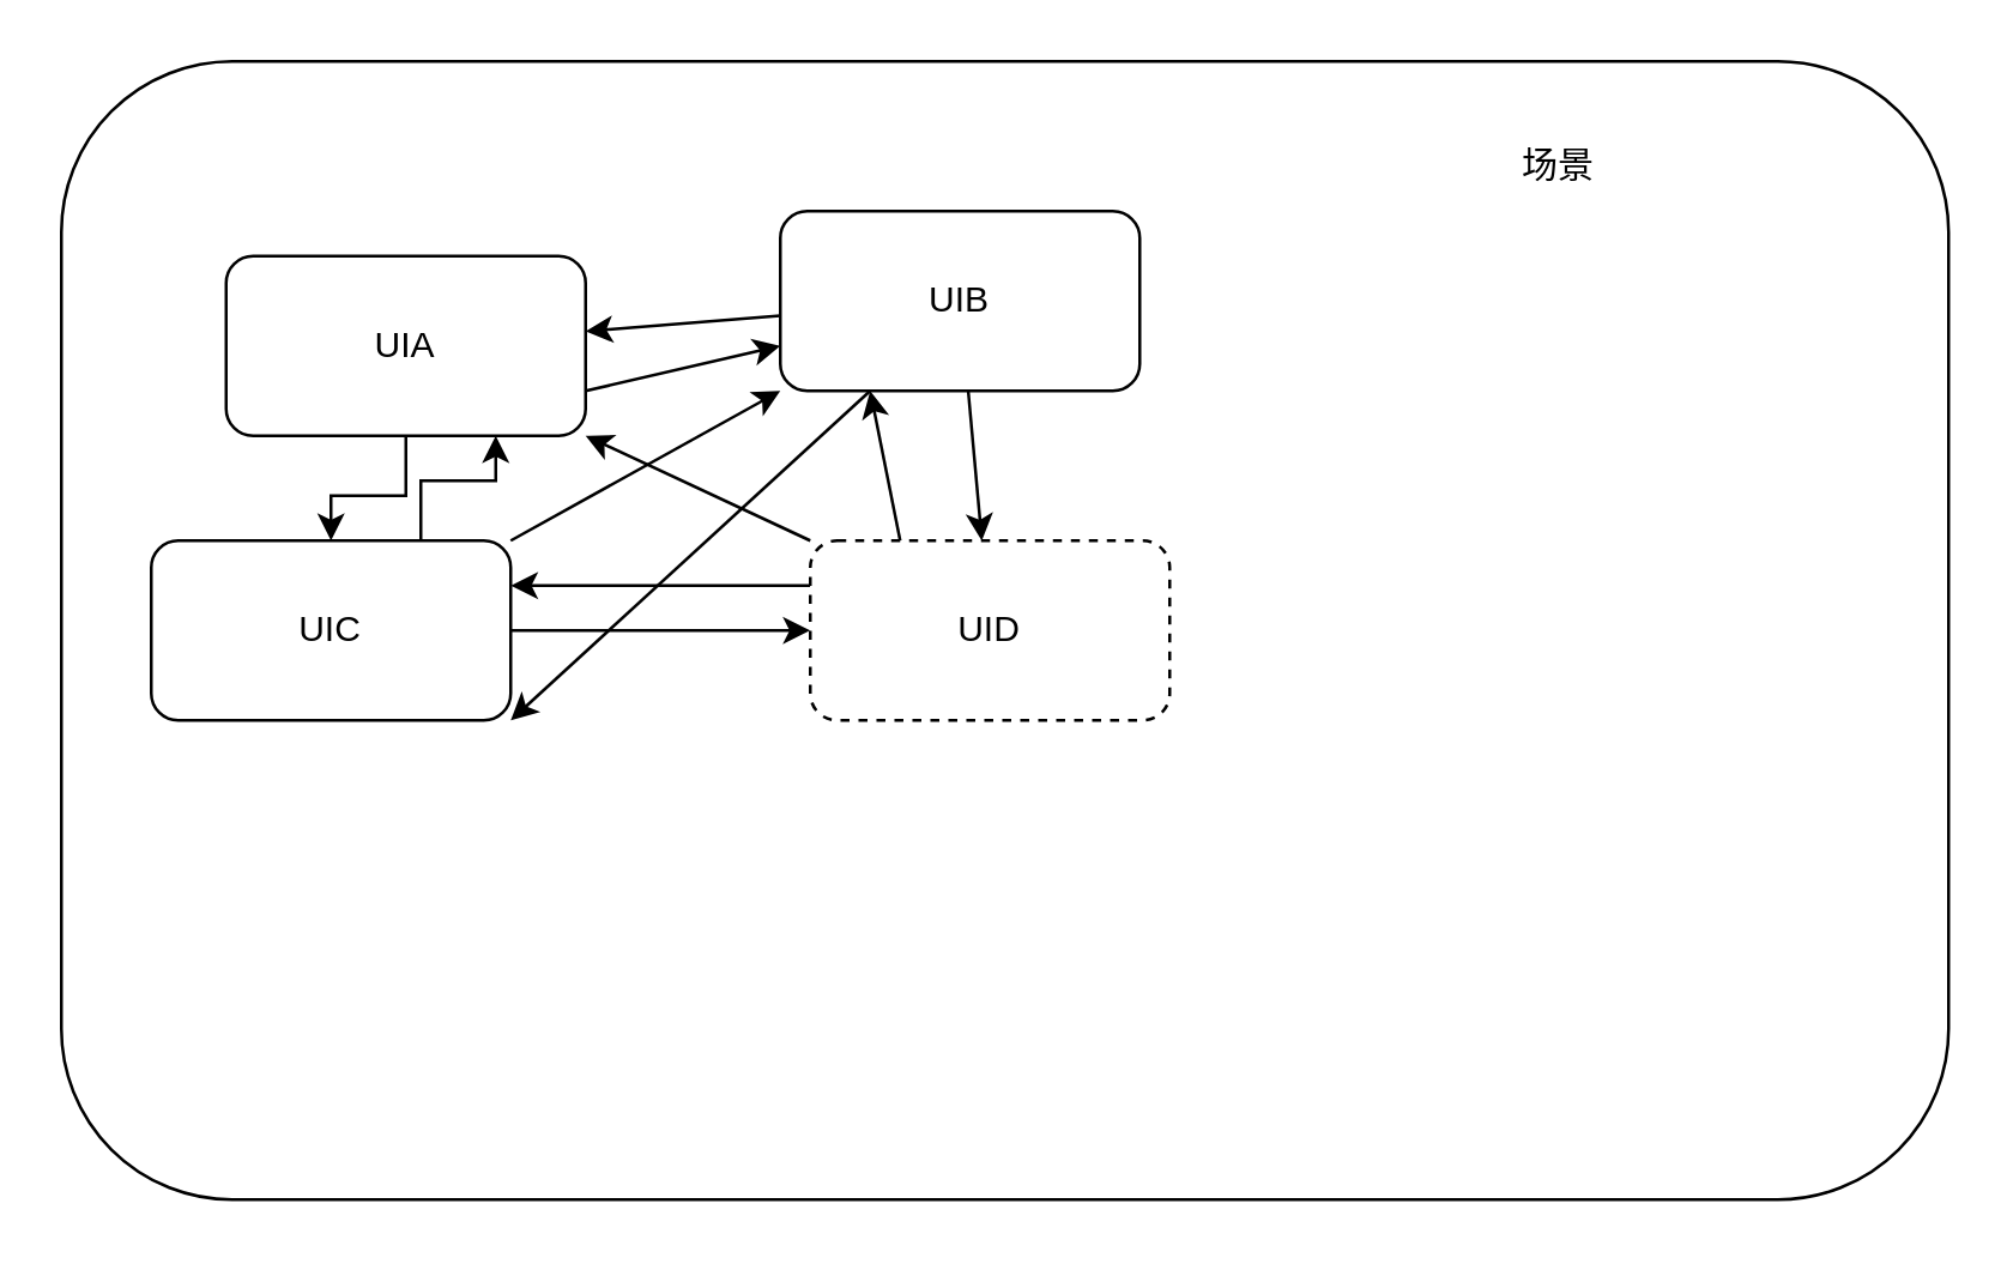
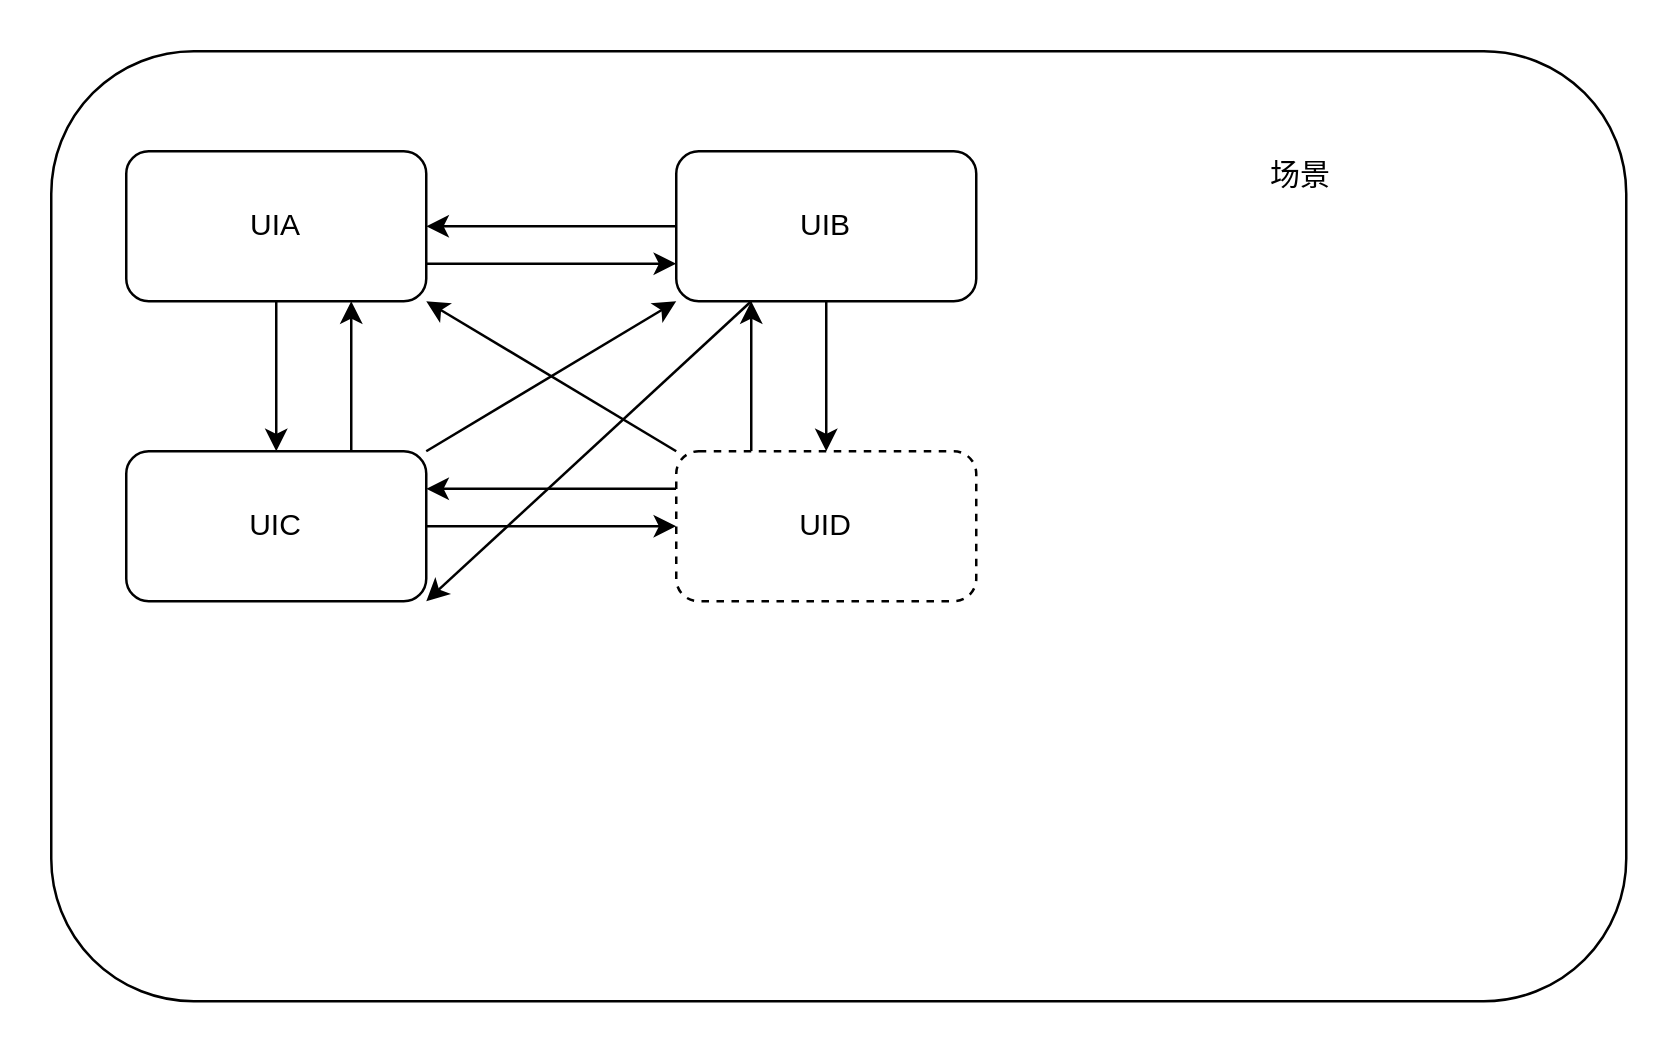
  <mxCell id="0" />
  <mxCell id="1" parent="0" />
  <mxCell id="2" value="" style="rounded=1;whiteSpace=wrap;html=1;" vertex="1" parent="1"><mxGeometry x="20" y="20" width="630" height="380" as="geometry" /></mxCell>
  <mxCell id="3" style="edgeStyle=orthogonalEdgeStyle;rounded=0;orthogonalLoop=1;jettySize=auto;html=1;entryX=0.5;entryY=0;entryDx=0;entryDy=0;" edge="1" parent="1" source="5" target="13"><mxGeometry relative="1" as="geometry" /></mxCell>
  <mxCell id="4" style="edgeStyle=none;rounded=0;orthogonalLoop=1;jettySize=auto;html=1;exitX=1;exitY=0.75;exitDx=0;exitDy=0;entryX=0;entryY=0.75;entryDx=0;entryDy=0;" edge="1" parent="1" source="5" target="9"><mxGeometry relative="1" as="geometry" /></mxCell>
- <mxCell id="5" value="UIA" style="rounded=1;whiteSpace=wrap;html=1;" vertex="1" parent="1"><mxGeometry x="75" y="85" width="120" height="60" as="geometry" /></mxCell>
+ <mxCell id="5" value="UIA" style="rounded=1;whiteSpace=wrap;html=1;" vertex="1" parent="1"><mxGeometry x="50" y="60" width="120" height="60" as="geometry" /></mxCell>
  <mxCell id="6" value="" style="edgeStyle=none;rounded=0;orthogonalLoop=1;jettySize=auto;html=1;" edge="1" parent="1" source="9" target="5"><mxGeometry relative="1" as="geometry" /></mxCell>
  <mxCell id="7" value="" style="edgeStyle=none;rounded=0;orthogonalLoop=1;jettySize=auto;html=1;" edge="1" parent="1" source="9" target="17"><mxGeometry relative="1" as="geometry" /></mxCell>
  <mxCell id="8" style="edgeStyle=none;rounded=0;orthogonalLoop=1;jettySize=auto;html=1;exitX=0.25;exitY=1;exitDx=0;exitDy=0;entryX=1;entryY=1;entryDx=0;entryDy=0;" edge="1" parent="1" source="9" target="13"><mxGeometry relative="1" as="geometry" /></mxCell>
- <mxCell id="9" value="UIB" style="rounded=1;whiteSpace=wrap;html=1;" vertex="1" parent="1"><mxGeometry x="260" y="70" width="120" height="60" as="geometry" /></mxCell>
+ <mxCell id="9" value="UIB" style="rounded=1;whiteSpace=wrap;html=1;" vertex="1" parent="1"><mxGeometry x="270" y="60" width="120" height="60" as="geometry" /></mxCell>
  <mxCell id="10" style="edgeStyle=orthogonalEdgeStyle;rounded=0;orthogonalLoop=1;jettySize=auto;html=1;exitX=0.75;exitY=0;exitDx=0;exitDy=0;entryX=0.75;entryY=1;entryDx=0;entryDy=0;" edge="1" parent="1" source="13" target="5"><mxGeometry relative="1" as="geometry" /></mxCell>
  <mxCell id="11" style="edgeStyle=orthogonalEdgeStyle;rounded=0;orthogonalLoop=1;jettySize=auto;html=1;entryX=0;entryY=0.5;entryDx=0;entryDy=0;" edge="1" parent="1" source="13" target="17"><mxGeometry relative="1" as="geometry" /></mxCell>
  <mxCell id="12" style="edgeStyle=none;rounded=0;orthogonalLoop=1;jettySize=auto;html=1;exitX=1;exitY=0;exitDx=0;exitDy=0;entryX=0;entryY=1;entryDx=0;entryDy=0;" edge="1" parent="1" source="13" target="9"><mxGeometry relative="1" as="geometry" /></mxCell>
  <mxCell id="13" value="UIC" style="rounded=1;whiteSpace=wrap;html=1;" vertex="1" parent="1"><mxGeometry x="50" y="180" width="120" height="60" as="geometry" /></mxCell>
  <mxCell id="14" style="edgeStyle=orthogonalEdgeStyle;rounded=0;orthogonalLoop=1;jettySize=auto;html=1;exitX=0;exitY=0.25;exitDx=0;exitDy=0;entryX=1;entryY=0.25;entryDx=0;entryDy=0;" edge="1" parent="1" source="17" target="13"><mxGeometry relative="1" as="geometry" /></mxCell>
  <mxCell id="15" style="rounded=0;orthogonalLoop=1;jettySize=auto;html=1;exitX=0;exitY=0;exitDx=0;exitDy=0;entryX=1;entryY=1;entryDx=0;entryDy=0;" edge="1" parent="1" source="17" target="5"><mxGeometry relative="1" as="geometry" /></mxCell>
  <mxCell id="16" style="edgeStyle=none;rounded=0;orthogonalLoop=1;jettySize=auto;html=1;exitX=0.25;exitY=0;exitDx=0;exitDy=0;entryX=0.25;entryY=1;entryDx=0;entryDy=0;" edge="1" parent="1" source="17" target="9"><mxGeometry relative="1" as="geometry" /></mxCell>
  <mxCell id="17" value="UID" style="rounded=1;whiteSpace=wrap;html=1;dashed=1;" vertex="1" parent="1"><mxGeometry x="270" y="180" width="120" height="60" as="geometry" /></mxCell>
- <mxCell id="18" value="场景" style="text;html=1;strokeColor=none;fillColor=none;align=center;verticalAlign=middle;whiteSpace=wrap;rounded=0;" vertex="1" parent="1"><mxGeometry x="500" y="45" width="40" height="20" as="geometry" /></mxCell>
+ <mxCell id="18" value="场景" style="text;html=1;strokeColor=none;fillColor=none;align=center;verticalAlign=middle;whiteSpace=wrap;rounded=0;" vertex="1" parent="1"><mxGeometry x="500" y="60" width="40" height="20" as="geometry" /></mxCell>
